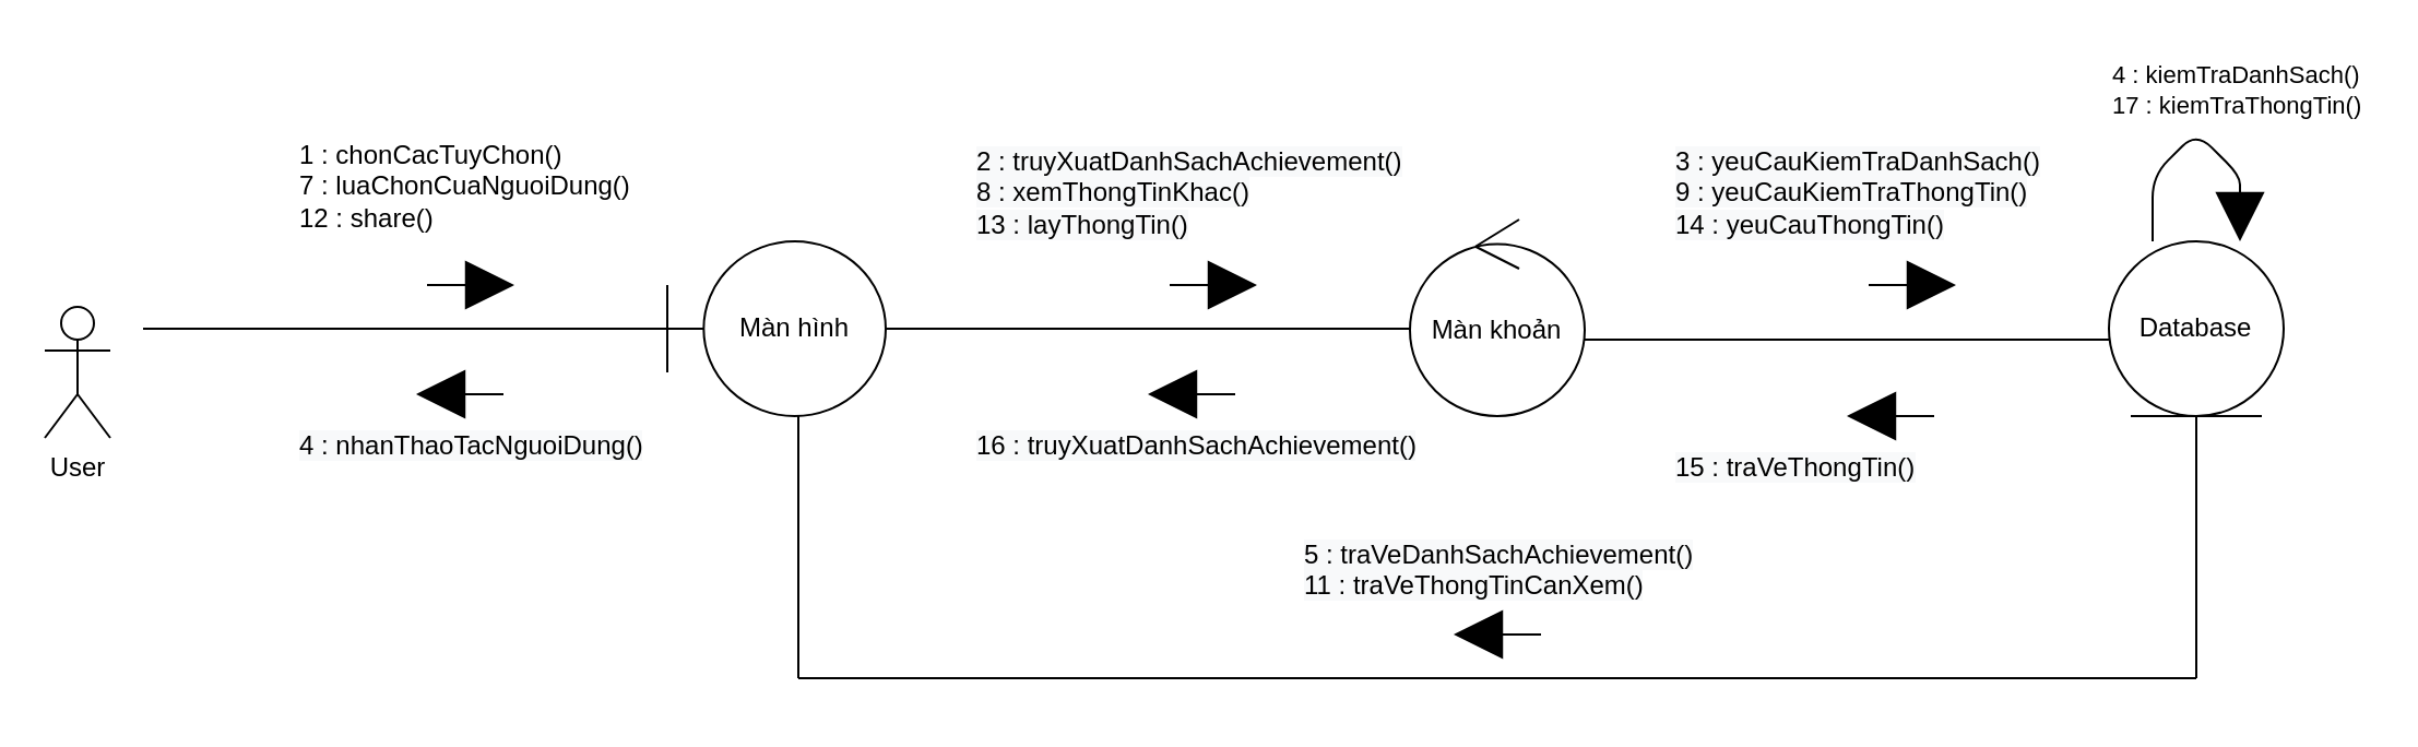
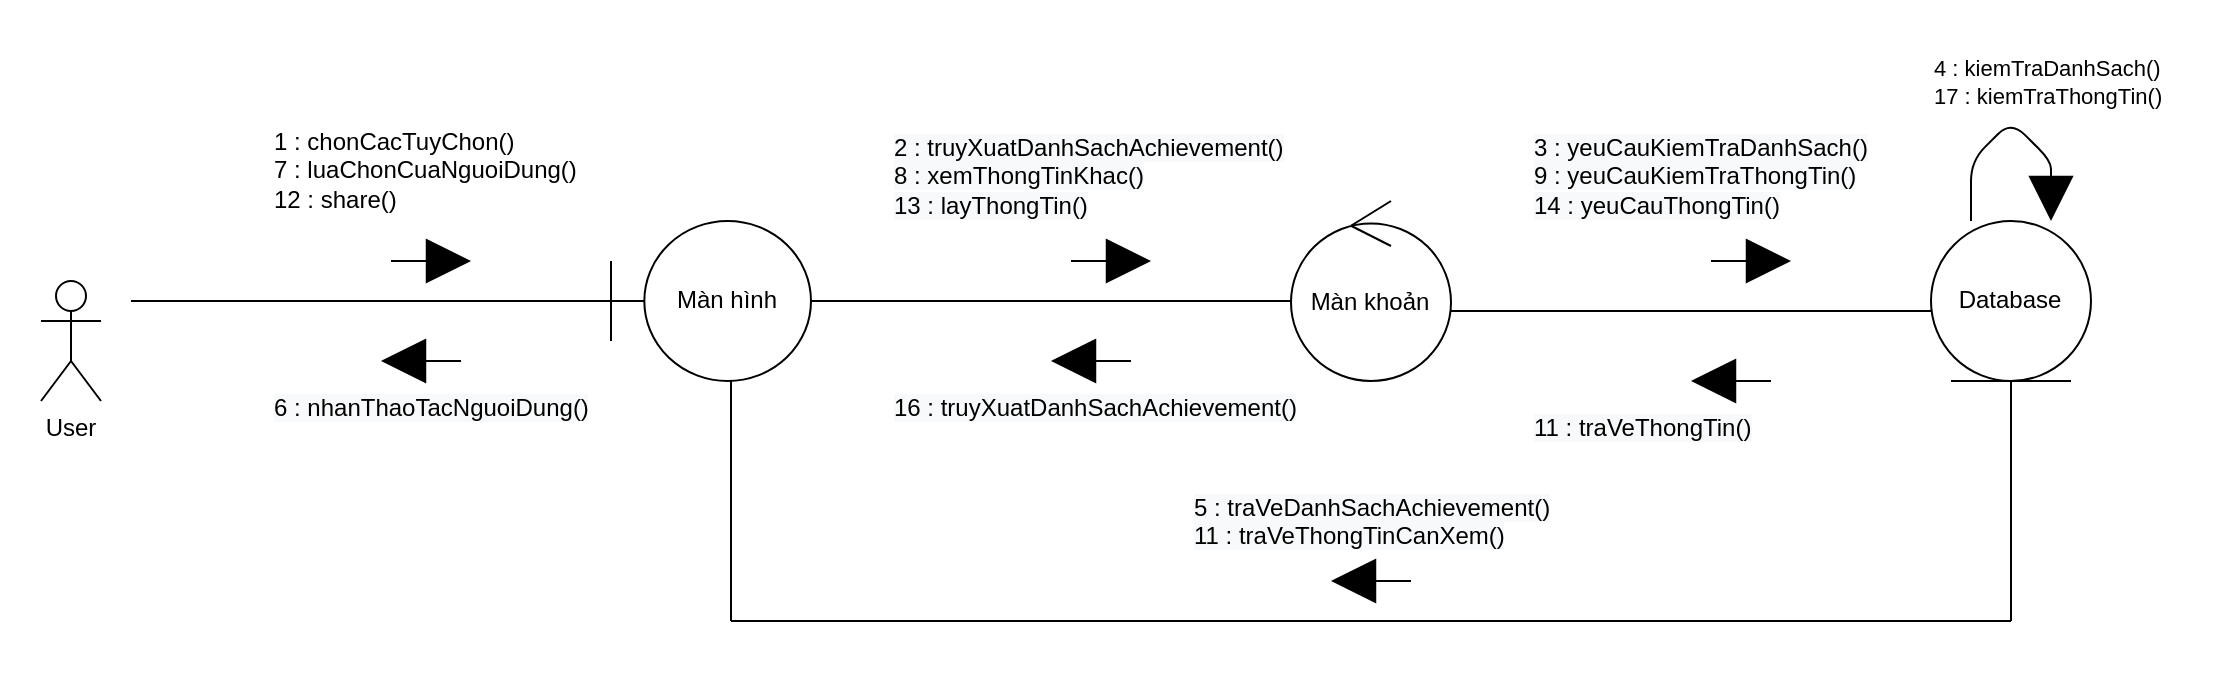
  <mxCell id="0" />
  <mxCell id="1" parent="0" />
  <mxCell id="2" value="User&lt;br&gt;" style="shape=umlActor;verticalLabelPosition=bottom;verticalAlign=top;html=1;" parent="1" vertex="1"><mxGeometry x="20" y="140" width="30" height="60" as="geometry" /></mxCell>
  <mxCell id="3" value="Màn hình" style="shape=umlBoundary;whiteSpace=wrap;html=1;" parent="1" vertex="1"><mxGeometry x="305" y="110" width="100" height="80" as="geometry" /></mxCell>
  <mxCell id="4" value="Database" style="ellipse;shape=umlEntity;whiteSpace=wrap;html=1;" parent="1" vertex="1"><mxGeometry x="965" y="110" width="80" height="80" as="geometry" /></mxCell>
  <mxCell id="5" value="Màn khoản" style="ellipse;shape=umlControl;whiteSpace=wrap;html=1;" parent="1" vertex="1"><mxGeometry x="645" y="100" width="80" height="90" as="geometry" /></mxCell>
  <mxCell id="6" value="" style="html=1;verticalAlign=bottom;endArrow=block;startSize=7;endSize=20;endFill=1;sourcePerimeterSpacing=2;" parent="1" edge="1"><mxGeometry x="0.25" y="70" width="80" relative="1" as="geometry"><mxPoint x="195" y="130" as="sourcePoint" /><mxPoint x="235" y="130" as="targetPoint" /><mxPoint as="offset" /></mxGeometry></mxCell>
  <mxCell id="7" value="" style="line;strokeWidth=1;rotatable=0;dashed=0;labelPosition=right;align=left;verticalAlign=middle;spacingTop=0;spacingLeft=6;points=[];portConstraint=eastwest;" parent="1" vertex="1"><mxGeometry x="65" y="145" width="240" height="10" as="geometry" /></mxCell>
  <mxCell id="8" value="1 : chonCacTuyChon()&lt;br&gt;7 : luaChonCuaNguoiDung()&lt;br&gt;12 : share()" style="text;html=1;align=left;verticalAlign=middle;resizable=0;points=[];autosize=1;" parent="1" vertex="1"><mxGeometry x="135" y="60" width="170" height="50" as="geometry" /></mxCell>
  <mxCell id="9" value="" style="line;strokeWidth=1;rotatable=0;dashed=0;labelPosition=right;align=left;verticalAlign=middle;spacingTop=0;spacingLeft=6;points=[];portConstraint=eastwest;" parent="1" vertex="1"><mxGeometry x="405" y="145" width="240" height="10" as="geometry" /></mxCell>
  <mxCell id="10" value="" style="html=1;verticalAlign=bottom;endArrow=block;startSize=7;endSize=20;endFill=1;sourcePerimeterSpacing=2;" parent="1" edge="1"><mxGeometry x="0.25" y="70" width="80" relative="1" as="geometry"><mxPoint x="535" y="130" as="sourcePoint" /><mxPoint x="575" y="130" as="targetPoint" /><mxPoint as="offset" /></mxGeometry></mxCell>
  <mxCell id="11" value="&lt;span style=&quot;color: rgb(0 , 0 , 0) ; font-family: &amp;#34;helvetica&amp;#34; ; font-size: 12px ; font-style: normal ; font-weight: 400 ; letter-spacing: normal ; text-indent: 0px ; text-transform: none ; word-spacing: 0px ; background-color: rgb(248 , 249 , 250) ; display: inline ; float: none&quot;&gt;2 : truyXuatDanhSachAchievement()&lt;br&gt;8 : xemThongTinKhac()&lt;br&gt;13 : layThongTin()&lt;br&gt;&lt;/span&gt;" style="text;whiteSpace=wrap;html=1;" parent="1" vertex="1"><mxGeometry x="445" y="60" width="200" height="50" as="geometry" /></mxCell>
  <mxCell id="12" value="" style="line;strokeWidth=1;rotatable=0;dashed=0;labelPosition=right;align=left;verticalAlign=middle;spacingTop=0;spacingLeft=6;points=[];portConstraint=eastwest;" parent="1" vertex="1"><mxGeometry x="725" y="150" width="240" height="10" as="geometry" /></mxCell>
  <mxCell id="13" value="" style="html=1;verticalAlign=bottom;endArrow=block;startSize=7;endSize=20;endFill=1;sourcePerimeterSpacing=2;" parent="1" edge="1"><mxGeometry x="0.25" y="70" width="80" relative="1" as="geometry"><mxPoint x="855" y="130" as="sourcePoint" /><mxPoint x="895" y="130" as="targetPoint" /><mxPoint as="offset" /></mxGeometry></mxCell>
  <mxCell id="14" value="&lt;span style=&quot;color: rgb(0 , 0 , 0) ; font-family: &amp;#34;helvetica&amp;#34; ; font-size: 12px ; font-style: normal ; font-weight: 400 ; letter-spacing: normal ; text-align: center ; text-indent: 0px ; text-transform: none ; word-spacing: 0px ; background-color: rgb(248 , 249 , 250) ; display: inline ; float: none&quot;&gt;3 : yeuCauKiemTraDanhSach()&lt;br&gt;&lt;span style=&quot;font-family: &amp;#34;helvetica&amp;#34;&quot;&gt;9 : yeuCauKiemTraThongTin()&lt;br&gt;&lt;/span&gt;&lt;span style=&quot;font-family: &amp;#34;helvetica&amp;#34;&quot;&gt;14 : yeuCauThongTin()&lt;/span&gt;&lt;br&gt;&lt;/span&gt;" style="text;whiteSpace=wrap;html=1;" parent="1" vertex="1"><mxGeometry x="765" y="60" width="170" height="50" as="geometry" /></mxCell>
  <mxCell id="15" value="" style="html=1;verticalAlign=bottom;endArrow=block;startSize=7;endSize=20;endFill=1;sourcePerimeterSpacing=2;" parent="1" edge="1"><mxGeometry x="0.25" y="70" width="80" relative="1" as="geometry"><mxPoint x="230" y="180" as="sourcePoint" /><mxPoint x="190" y="180" as="targetPoint" /><mxPoint as="offset" /></mxGeometry></mxCell>
  <mxCell id="16" value="&lt;span style=&quot;color: rgba(0 , 0 , 0 , 0) ; font-family: monospace ; font-size: 0px&quot;&gt;%3CmxGraphModel%3E%3Croot%3E%3CmxCell%20id%3D%220%22%2F%3E%3CmxCell%20id%3D%221%22%20parent%3D%220%22%2F%3E%3CmxCell%20id%3D%222%22%20value%3D%22%22%20style%3D%22html%3D1%3BverticalAlign%3Dbottom%3BendArrow%3Dblock%3BstartSize%3D7%3BendSize%3D20%3BendFill%3D1%3BsourcePerimeterSpacing%3D2%3B%22%20edge%3D%221%22%20parent%3D%221%22%3E%3CmxGeometry%20x%3D%220.25%22%20y%3D%2270%22%20width%3D%2280%22%20relative%3D%221%22%20as%3D%22geometry%22%3E%3CmxPoint%20x%3D%22190%22%20y%3D%22180%22%20as%3D%22sourcePoint%22%2F%3E%3CmxPoint%20x%3D%22230%22%20y%3D%22180%22%20as%3D%22targetPoint%22%2F%3E%3CmxPoint%20as%3D%22offset%22%2F%3E%3C%2FmxGeometry%3E%3C%2FmxCell%3E%3C%2Froot%3E%3C%2FmxGraphModel%3E&lt;/span&gt;&lt;span style=&quot;color: rgba(0 , 0 , 0 , 0) ; font-family: monospace ; font-size: 0px&quot;&gt;%3CmxGraphModel%3E%3Croot%3E%3CmxCell%20id%3D%220%22%2F%3E%3CmxCell%20id%3D%221%22%20parent%3D%220%22%2F%3E%3CmxCell%20id%3D%222%22%20value%3D%22%22%20style%3D%22html%3D1%3BverticalAlign%3Dbottom%3BendArrow%3Dblock%3BstartSize%3D7%3BendSize%3D20%3BendFill%3D1%3BsourcePerimeterSpacing%3D2%3B%22%20edge%3D%221%22%20parent%3D%221%22%3E%3CmxGeometry%20x%3D%220.25%22%20y%3D%2270%22%20width%3D%2280%22%20relative%3D%221%22%20as%3D%22geometry%22%3E%3CmxPoint%20x%3D%22190%22%20y%3D%22180%22%20as%3D%22sourcePoint%22%2F%3E%3CmxPoint%20x%3D%22230%22%20y%3D%22180%22%20as%3D%22targetPoint%22%2F%3E%3CmxPoint%20as%3D%22offset%22%2F%3E%3C%2FmxGeometry%3E%3C%2FmxCell%3E%3C%2Froot%3E%3C%2FmxGraphModel%3E&lt;/span&gt;" style="text;html=1;align=center;verticalAlign=middle;resizable=0;points=[];autosize=1;" parent="1" vertex="1"><mxGeometry x="165" y="250" width="20" height="20" as="geometry" /></mxCell>
- <mxCell id="17" value="&lt;span style=&quot;color: rgb(0, 0, 0); font-family: helvetica; font-size: 12px; font-style: normal; font-weight: 400; letter-spacing: normal; text-align: center; text-indent: 0px; text-transform: none; word-spacing: 0px; background-color: rgb(248, 249, 250); display: inline; float: none;&quot;&gt;4 : nhanThaoTacNguoiDung()&lt;/span&gt;" style="text;whiteSpace=wrap;html=1;" parent="1" vertex="1"><mxGeometry x="135" y="190" width="180" height="30" as="geometry" /></mxCell>
+ <mxCell id="17" value="&lt;span style=&quot;color: rgb(0, 0, 0); font-family: helvetica; font-size: 12px; font-style: normal; font-weight: 400; letter-spacing: normal; text-align: center; text-indent: 0px; text-transform: none; word-spacing: 0px; background-color: rgb(248, 249, 250); display: inline; float: none;&quot;&gt;6 : nhanThaoTacNguoiDung()&lt;/span&gt;" style="text;whiteSpace=wrap;html=1;" parent="1" vertex="1"><mxGeometry x="135" y="190" width="180" height="30" as="geometry" /></mxCell>
  <mxCell id="18" value="&lt;span style=&quot;color: rgb(0 , 0 , 0) ; font-family: &amp;#34;helvetica&amp;#34; ; font-size: 11px ; font-style: normal ; font-weight: 400 ; letter-spacing: normal ; text-align: left ; text-indent: 0px ; text-transform: none ; word-spacing: 0px ; background-color: rgb(255 , 255 , 255) ; display: inline ; float: none&quot;&gt;4 : kiemTraDanhSach()&lt;br&gt;&lt;span style=&quot;font-family: &amp;#34;helvetica&amp;#34;&quot;&gt;17 : kiemTraThongTin()&lt;/span&gt;&lt;br&gt;&lt;/span&gt;" style="text;whiteSpace=wrap;html=1;" parent="1" vertex="1"><mxGeometry x="965" y="20" width="120" height="30" as="geometry" /></mxCell>
  <mxCell id="19" value="" style="line;strokeWidth=1;rotatable=0;dashed=0;labelPosition=right;align=left;verticalAlign=middle;spacingTop=0;spacingLeft=6;points=[];portConstraint=eastwest;" parent="1" vertex="1"><mxGeometry x="365" y="300" width="640" height="20" as="geometry" /></mxCell>
  <mxCell id="20" value="" style="endArrow=none;html=1;strokeColor=#000000;entryX=0.5;entryY=1;entryDx=0;entryDy=0;" parent="1" target="4" edge="1"><mxGeometry width="50" height="50" relative="1" as="geometry"><mxPoint x="1005" y="310" as="sourcePoint" /><mxPoint x="1005" y="230" as="targetPoint" /></mxGeometry></mxCell>
  <mxCell id="21" value="" style="endArrow=none;html=1;strokeColor=#000000;entryX=0.5;entryY=1;entryDx=0;entryDy=0;" parent="1" edge="1"><mxGeometry width="50" height="50" relative="1" as="geometry"><mxPoint x="365" y="310" as="sourcePoint" /><mxPoint x="365" y="190" as="targetPoint" /></mxGeometry></mxCell>
  <mxCell id="22" value="&lt;span style=&quot;color: rgb(0 , 0 , 0) ; font-family: &amp;#34;helvetica&amp;#34; ; font-size: 12px ; font-style: normal ; font-weight: 400 ; letter-spacing: normal ; text-align: center ; text-indent: 0px ; text-transform: none ; word-spacing: 0px ; background-color: rgb(248 , 249 , 250) ; display: inline ; float: none&quot;&gt;5 : traVeDanhSachAchievement()&lt;br&gt;&lt;span style=&quot;font-family: &amp;#34;helvetica&amp;#34;&quot;&gt;11 : traVeThongTinCanXem()&lt;/span&gt;&lt;br&gt;&lt;/span&gt;" style="text;whiteSpace=wrap;html=1;" parent="1" vertex="1"><mxGeometry x="595" y="240" width="190" height="35" as="geometry" /></mxCell>
  <mxCell id="23" value="" style="html=1;verticalAlign=bottom;endArrow=block;startSize=7;endSize=20;endFill=1;sourcePerimeterSpacing=2;" parent="1" edge="1"><mxGeometry x="0.25" y="70" width="80" relative="1" as="geometry"><mxPoint x="705" y="290" as="sourcePoint" /><mxPoint x="665" y="290" as="targetPoint" /><mxPoint as="offset" /></mxGeometry></mxCell>
  <mxCell id="24" value="" style="html=1;verticalAlign=bottom;endArrow=block;startSize=7;endSize=20;endFill=1;sourcePerimeterSpacing=2;" parent="1" edge="1"><mxGeometry x="0.25" y="70" width="80" relative="1" as="geometry"><mxPoint x="885" y="190" as="sourcePoint" /><mxPoint x="845" y="190" as="targetPoint" /><mxPoint as="offset" /></mxGeometry></mxCell>
- <mxCell id="25" value="&lt;span style=&quot;color: rgb(0, 0, 0); font-family: helvetica; font-size: 12px; font-style: normal; font-weight: 400; letter-spacing: normal; text-align: center; text-indent: 0px; text-transform: none; word-spacing: 0px; background-color: rgb(248, 249, 250); display: inline; float: none;&quot;&gt;15 : traVeThongTin()&lt;/span&gt;" style="text;whiteSpace=wrap;html=1;" parent="1" vertex="1"><mxGeometry x="765" y="200" width="140" height="20" as="geometry" /></mxCell>
+ <mxCell id="25" value="&lt;span style=&quot;color: rgb(0, 0, 0); font-family: helvetica; font-size: 12px; font-style: normal; font-weight: 400; letter-spacing: normal; text-align: center; text-indent: 0px; text-transform: none; word-spacing: 0px; background-color: rgb(248, 249, 250); display: inline; float: none;&quot;&gt;11 : traVeThongTin()&lt;/span&gt;" style="text;whiteSpace=wrap;html=1;" parent="1" vertex="1"><mxGeometry x="765" y="200" width="140" height="20" as="geometry" /></mxCell>
  <mxCell id="26" value="&lt;span style=&quot;color: rgb(0, 0, 0); font-family: helvetica; font-size: 12px; font-style: normal; font-weight: 400; letter-spacing: normal; text-align: center; text-indent: 0px; text-transform: none; word-spacing: 0px; background-color: rgb(248, 249, 250); display: inline; float: none;&quot;&gt;16 : truyXuatDanhSachAchievement()&lt;/span&gt;" style="text;whiteSpace=wrap;html=1;" parent="1" vertex="1"><mxGeometry x="445" y="190" width="240" height="30" as="geometry" /></mxCell>
  <mxCell id="27" value="" style="html=1;verticalAlign=bottom;endArrow=block;startSize=7;endSize=20;endFill=1;sourcePerimeterSpacing=2;" parent="1" edge="1"><mxGeometry x="0.25" y="70" width="80" relative="1" as="geometry"><mxPoint x="565" y="180" as="sourcePoint" /><mxPoint x="525" y="180" as="targetPoint" /><mxPoint as="offset" /></mxGeometry></mxCell>
  <mxCell id="28" value="" style="html=1;verticalAlign=bottom;endArrow=block;endSize=20;" parent="1" edge="1"><mxGeometry width="80" relative="1" as="geometry"><mxPoint x="985" y="110" as="sourcePoint" /><mxPoint x="1025" y="110" as="targetPoint" /><Array as="points"><mxPoint x="985" y="80" /><mxPoint x="1005" y="60" /><mxPoint x="1025" y="80" /></Array></mxGeometry></mxCell>
